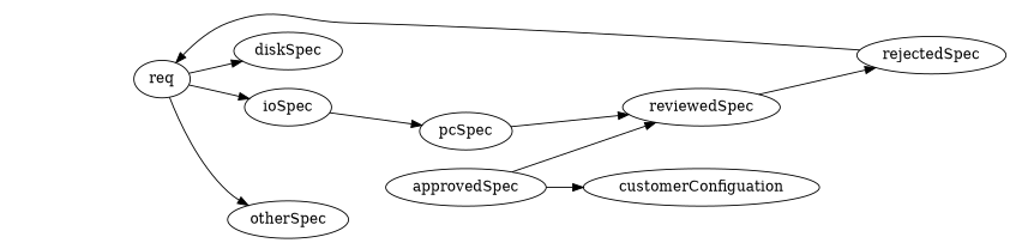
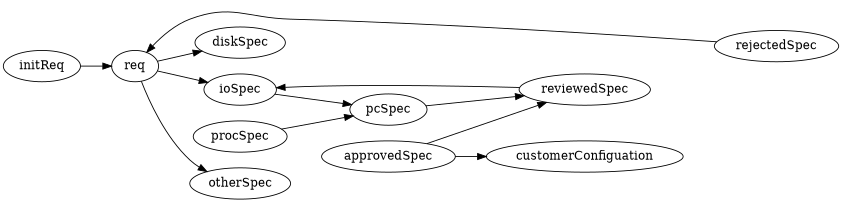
  digraph {
    rankdir=LR
+   initReq
    req
    diskSpec
    ioSpec
    otherSpec
+   procSpec
    pcSpec
    reviewedSpec
    rejectedSpec
    approvedSpec
    customerConfiguation
+   initReq -> req
    req -> diskSpec
    req -> ioSpec
    req -> otherSpec
    ioSpec -> pcSpec
+   procSpec -> pcSpec
    pcSpec -> reviewedSpec
-   reviewedSpec -> rejectedSpec
+   reviewedSpec -> ioSpec
    rejectedSpec -> req
    approvedSpec -> reviewedSpec
    approvedSpec -> customerConfiguation
  }
